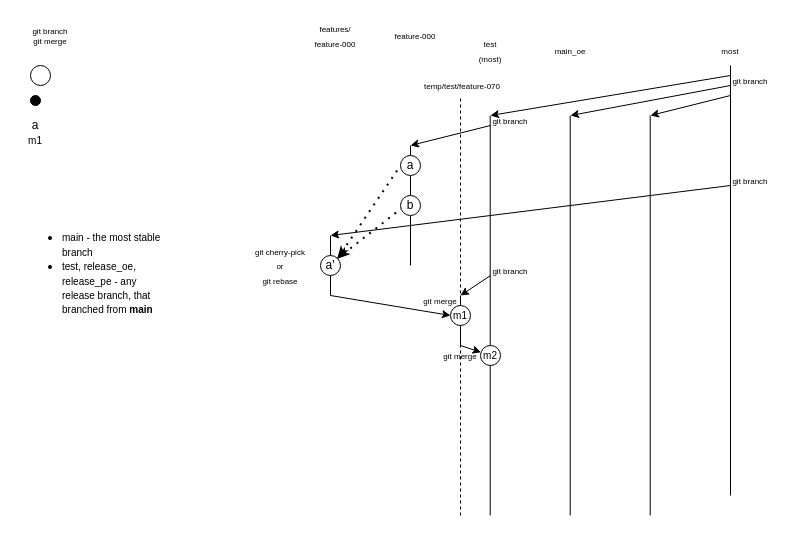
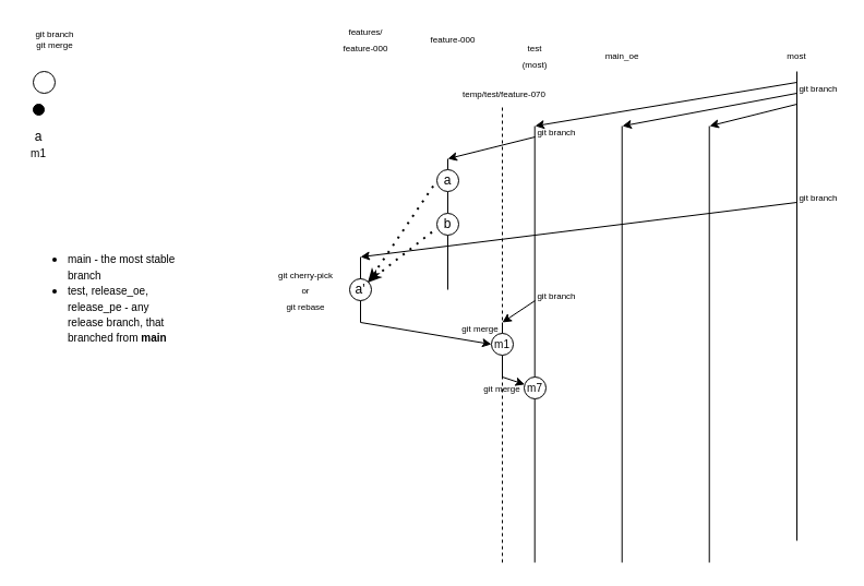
  <mxCell id="0" />
  <mxCell id="1" parent="0" />
  <mxCell id="2" value="" style="endArrow=none;dashed=1;html=1;rounded=0;" edge="1" parent="1"><mxGeometry width="50" height="50" relative="1" as="geometry"><mxPoint x="460" y="515" as="sourcePoint" /><mxPoint x="460" y="95" as="targetPoint" /></mxGeometry></mxCell>
  <mxCell id="3" value="" style="endArrow=none;html=1;rounded=0;" edge="1" parent="1"><mxGeometry width="50" height="50" relative="1" as="geometry"><mxPoint x="489.71" y="515" as="sourcePoint" /><mxPoint x="489.71" y="115" as="targetPoint" /></mxGeometry></mxCell>
  <mxCell id="4" value="" style="endArrow=none;html=1;rounded=0;" edge="1" parent="1"><mxGeometry width="50" height="50" relative="1" as="geometry"><mxPoint x="569.71" y="515" as="sourcePoint" /><mxPoint x="569.71" y="115" as="targetPoint" /></mxGeometry></mxCell>
  <mxCell id="5" value="" style="endArrow=none;html=1;rounded=0;" edge="1" parent="1"><mxGeometry width="50" height="50" relative="1" as="geometry"><mxPoint x="730" y="495" as="sourcePoint" /><mxPoint x="730" y="65" as="targetPoint" /></mxGeometry></mxCell>
  <mxCell id="6" value="&lt;font style=&quot;font-size: 8px;&quot;&gt;main_oe&lt;/font&gt;" style="text;html=1;align=center;verticalAlign=middle;whiteSpace=wrap;rounded=0;" vertex="1" parent="1"><mxGeometry x="540" y="35" width="60" height="30" as="geometry" /></mxCell>
  <mxCell id="7" value="&lt;font style=&quot;font-size: 8px;&quot;&gt;test&lt;/font&gt;&lt;div&gt;&lt;font style=&quot;font-size: 8px;&quot;&gt;(most)&lt;/font&gt;&lt;/div&gt;" style="text;html=1;align=center;verticalAlign=middle;whiteSpace=wrap;rounded=0;" vertex="1" parent="1"><mxGeometry x="460" y="35" width="60" height="30" as="geometry" /></mxCell>
  <mxCell id="8" value="" style="endArrow=classic;html=1;rounded=0;" edge="1" parent="1"><mxGeometry width="50" height="50" relative="1" as="geometry"><mxPoint x="730" y="85" as="sourcePoint" /><mxPoint x="570" y="115" as="targetPoint" /></mxGeometry></mxCell>
  <mxCell id="9" value="" style="endArrow=classic;html=1;rounded=0;" edge="1" parent="1"><mxGeometry width="50" height="50" relative="1" as="geometry"><mxPoint x="730" y="75" as="sourcePoint" /><mxPoint x="490" y="115" as="targetPoint" /></mxGeometry></mxCell>
  <mxCell id="10" value="&lt;div&gt;&lt;font style=&quot;font-size: 8px;&quot;&gt;most&lt;/font&gt;&lt;/div&gt;" style="text;html=1;align=center;verticalAlign=middle;whiteSpace=wrap;rounded=0;" vertex="1" parent="1"><mxGeometry x="700" y="35" width="60" height="30" as="geometry" /></mxCell>
  <mxCell id="11" value="" style="endArrow=none;html=1;rounded=0;" edge="1" parent="1"><mxGeometry width="50" height="50" relative="1" as="geometry"><mxPoint x="649.71" y="515" as="sourcePoint" /><mxPoint x="649.71" y="115" as="targetPoint" /></mxGeometry></mxCell>
  <mxCell id="12" value="" style="endArrow=classic;html=1;rounded=0;" edge="1" parent="1"><mxGeometry width="50" height="50" relative="1" as="geometry"><mxPoint x="730" y="95" as="sourcePoint" /><mxPoint x="650" y="115" as="targetPoint" /></mxGeometry></mxCell>
  <mxCell id="13" value="" style="endArrow=none;html=1;rounded=0;" edge="1" parent="1" source="17"><mxGeometry width="50" height="50" relative="1" as="geometry"><mxPoint x="410" y="525" as="sourcePoint" /><mxPoint x="410" y="145" as="targetPoint" /></mxGeometry></mxCell>
  <mxCell id="14" value="&lt;font style=&quot;font-size: 8px;&quot;&gt;feature-000&lt;/font&gt;" style="text;html=1;align=center;verticalAlign=middle;whiteSpace=wrap;rounded=0;" vertex="1" parent="1"><mxGeometry x="380" y="25" width="70" height="20" as="geometry" /></mxCell>
  <mxCell id="15" value="" style="endArrow=classic;html=1;rounded=0;" edge="1" parent="1"><mxGeometry width="50" height="50" relative="1" as="geometry"><mxPoint x="490" y="125" as="sourcePoint" /><mxPoint x="410" y="145" as="targetPoint" /></mxGeometry></mxCell>
  <mxCell id="16" value="" style="endArrow=none;html=1;rounded=0;" edge="1" parent="1" source="19" target="17"><mxGeometry width="50" height="50" relative="1" as="geometry"><mxPoint x="410" y="525" as="sourcePoint" /><mxPoint x="410" y="145" as="targetPoint" /></mxGeometry></mxCell>
  <mxCell id="17" value="" style="ellipse;whiteSpace=wrap;html=1;" vertex="1" parent="1"><mxGeometry x="400" y="155" width="20" height="20" as="geometry" /></mxCell>
  <mxCell id="18" value="" style="endArrow=none;html=1;rounded=0;" edge="1" parent="1" target="19"><mxGeometry width="50" height="50" relative="1" as="geometry"><mxPoint x="410" y="265" as="sourcePoint" /><mxPoint x="410" y="165" as="targetPoint" /></mxGeometry></mxCell>
  <mxCell id="19" value="" style="ellipse;whiteSpace=wrap;html=1;" vertex="1" parent="1"><mxGeometry x="400" y="195" width="20" height="20" as="geometry" /></mxCell>
  <mxCell id="20" value="" style="endArrow=none;html=1;rounded=0;exitX=0.5;exitY=0;exitDx=0;exitDy=0;" edge="1" parent="1"><mxGeometry width="50" height="50" relative="1" as="geometry"><mxPoint x="330" y="295" as="sourcePoint" /><mxPoint x="330" y="235" as="targetPoint" /></mxGeometry></mxCell>
  <mxCell id="21" value="&lt;font style=&quot;font-size: 8px;&quot;&gt;features/&lt;/font&gt;&lt;div&gt;&lt;font style=&quot;font-size: 8px;&quot;&gt;feature-000&lt;/font&gt;&lt;/div&gt;" style="text;html=1;align=center;verticalAlign=middle;whiteSpace=wrap;rounded=0;" vertex="1" parent="1"><mxGeometry x="310" y="20" width="50" height="30" as="geometry" /></mxCell>
  <mxCell id="22" value="" style="endArrow=classic;html=1;rounded=0;" edge="1" parent="1"><mxGeometry width="50" height="50" relative="1" as="geometry"><mxPoint x="730" y="185" as="sourcePoint" /><mxPoint x="330" y="235" as="targetPoint" /></mxGeometry></mxCell>
  <mxCell id="23" value="" style="endArrow=none;dashed=1;html=1;dashPattern=1 3;strokeWidth=2;rounded=0;startArrow=classicThin;startFill=1;entryX=0;entryY=0.5;entryDx=0;entryDy=0;exitX=1;exitY=0;exitDx=0;exitDy=0;" edge="1" parent="1" source="25" target="17"><mxGeometry width="50" height="50" relative="1" as="geometry"><mxPoint x="337.071" y="247.929" as="sourcePoint" /><mxPoint x="405" y="155" as="targetPoint" /></mxGeometry></mxCell>
  <mxCell id="24" value="" style="ellipse;whiteSpace=wrap;html=1;" vertex="1" parent="1"><mxGeometry x="30" y="65" width="20" height="20" as="geometry" /></mxCell>
  <mxCell id="25" value="" style="ellipse;whiteSpace=wrap;html=1;" vertex="1" parent="1"><mxGeometry x="320" y="255" width="20" height="20" as="geometry" /></mxCell>
  <mxCell id="26" value="" style="endArrow=none;dashed=1;html=1;dashPattern=1 3;strokeWidth=2;rounded=0;startArrow=classicThin;startFill=1;entryX=0.017;entryY=0.667;entryDx=0;entryDy=0;exitX=1;exitY=0;exitDx=0;exitDy=0;entryPerimeter=0;" edge="1" parent="1" source="25" target="19"><mxGeometry width="50" height="50" relative="1" as="geometry"><mxPoint x="337" y="285" as="sourcePoint" /><mxPoint x="400" y="202" as="targetPoint" /></mxGeometry></mxCell>
  <mxCell id="27" value="&lt;font style=&quot;font-size: 8px;&quot;&gt;git branch&lt;/font&gt;" style="text;html=1;align=center;verticalAlign=middle;whiteSpace=wrap;rounded=0;" vertex="1" parent="1"><mxGeometry x="30" y="25" width="40" height="10" as="geometry" /></mxCell>
  <mxCell id="28" value="&lt;font style=&quot;font-size: 8px;&quot;&gt;git branch&lt;/font&gt;" style="text;html=1;align=center;verticalAlign=middle;whiteSpace=wrap;rounded=0;rotation=0;" vertex="1" parent="1"><mxGeometry x="730" y="75" width="40" height="10" as="geometry" /></mxCell>
  <mxCell id="29" value="&lt;font style=&quot;font-size: 8px;&quot;&gt;git branch&lt;/font&gt;" style="text;html=1;align=center;verticalAlign=middle;whiteSpace=wrap;rounded=0;rotation=0;" vertex="1" parent="1"><mxGeometry x="490" y="115" width="40" height="10" as="geometry" /></mxCell>
  <mxCell id="30" value="&lt;font style=&quot;font-size: 8px;&quot;&gt;git branch&lt;/font&gt;" style="text;html=1;align=center;verticalAlign=middle;whiteSpace=wrap;rounded=0;rotation=0;" vertex="1" parent="1"><mxGeometry x="730" y="175" width="40" height="10" as="geometry" /></mxCell>
  <mxCell id="31" value="&lt;font style=&quot;font-size: 8px;&quot;&gt;git cherry-pick&lt;/font&gt;&lt;div&gt;&lt;span style=&quot;font-size: 8px;&quot;&gt;or&lt;br&gt;&lt;/span&gt;&lt;div&gt;&lt;font style=&quot;font-size: 8px;&quot;&gt;git rebase&lt;/font&gt;&lt;/div&gt;&lt;/div&gt;" style="text;html=1;align=center;verticalAlign=middle;whiteSpace=wrap;rounded=0;rotation=0;" vertex="1" parent="1"><mxGeometry x="235" y="240" width="90" height="50" as="geometry" /></mxCell>
  <mxCell id="32" value="" style="ellipse;whiteSpace=wrap;html=1;fillColor=#000000;" vertex="1" parent="1"><mxGeometry x="30" y="95" width="10" height="10" as="geometry" /></mxCell>
  <mxCell id="33" value="" style="endArrow=none;html=1;rounded=0;" edge="1" parent="1"><mxGeometry width="50" height="50" relative="1" as="geometry"><mxPoint x="330" y="305" as="sourcePoint" /><mxPoint x="330" y="305" as="targetPoint" /></mxGeometry></mxCell>
  <mxCell id="34" value="" style="endArrow=classic;html=1;rounded=0;entryX=0;entryY=0.5;entryDx=0;entryDy=0;" edge="1" parent="1" target="39"><mxGeometry width="50" height="50" relative="1" as="geometry"><mxPoint x="330" y="295" as="sourcePoint" /><mxPoint x="440" y="315" as="targetPoint" /></mxGeometry></mxCell>
  <mxCell id="35" value="" style="endArrow=none;html=1;rounded=0;" edge="1" parent="1" source="39"><mxGeometry width="50" height="50" relative="1" as="geometry"><mxPoint x="460" y="355" as="sourcePoint" /><mxPoint x="460" y="295" as="targetPoint" /></mxGeometry></mxCell>
  <mxCell id="36" value="" style="endArrow=classic;html=1;rounded=0;" edge="1" parent="1"><mxGeometry width="50" height="50" relative="1" as="geometry"><mxPoint x="490" y="275" as="sourcePoint" /><mxPoint x="460" y="295" as="targetPoint" /></mxGeometry></mxCell>
  <mxCell id="37" value="&lt;font style=&quot;font-size: 8px;&quot;&gt;git branch&lt;/font&gt;" style="text;html=1;align=center;verticalAlign=middle;whiteSpace=wrap;rounded=0;rotation=0;" vertex="1" parent="1"><mxGeometry x="490" y="265" width="40" height="10" as="geometry" /></mxCell>
  <mxCell id="38" value="" style="endArrow=none;html=1;rounded=0;" edge="1" parent="1" target="39"><mxGeometry width="50" height="50" relative="1" as="geometry"><mxPoint x="460" y="345" as="sourcePoint" /><mxPoint x="460" y="295" as="targetPoint" /></mxGeometry></mxCell>
  <mxCell id="39" value="" style="ellipse;whiteSpace=wrap;html=1;" vertex="1" parent="1"><mxGeometry x="450" y="305" width="20" height="20" as="geometry" /></mxCell>
  <mxCell id="40" value="&lt;font style=&quot;font-size: 8px;&quot;&gt;git merge&lt;/font&gt;" style="text;html=1;align=center;verticalAlign=middle;whiteSpace=wrap;rounded=0;rotation=0;" vertex="1" parent="1"><mxGeometry x="30" y="35" width="40" height="10" as="geometry" /></mxCell>
  <mxCell id="41" value="&lt;font style=&quot;font-size: 8px;&quot;&gt;git merge&lt;/font&gt;" style="text;html=1;align=center;verticalAlign=middle;whiteSpace=wrap;rounded=0;rotation=0;" vertex="1" parent="1"><mxGeometry x="420" y="295" width="40" height="10" as="geometry" /></mxCell>
  <mxCell id="42" value="" style="endArrow=classic;html=1;rounded=0;" edge="1" parent="1" source="44"><mxGeometry width="50" height="50" relative="1" as="geometry"><mxPoint x="460" y="345" as="sourcePoint" /><mxPoint x="490" y="355" as="targetPoint" /></mxGeometry></mxCell>
  <mxCell id="43" value="" style="endArrow=classic;html=1;rounded=0;" edge="1" parent="1" target="44"><mxGeometry width="50" height="50" relative="1" as="geometry"><mxPoint x="460" y="345" as="sourcePoint" /><mxPoint x="490" y="355" as="targetPoint" /></mxGeometry></mxCell>
  <mxCell id="44" value="" style="ellipse;whiteSpace=wrap;html=1;" vertex="1" parent="1"><mxGeometry x="480" y="345" width="20" height="20" as="geometry" /></mxCell>
  <mxCell id="45" value="&lt;font style=&quot;font-size: 8px;&quot;&gt;git merge&lt;/font&gt;" style="text;html=1;align=center;verticalAlign=middle;whiteSpace=wrap;rounded=0;rotation=0;" vertex="1" parent="1"><mxGeometry x="440" y="350" width="40" height="10" as="geometry" /></mxCell>
  <mxCell id="46" value="&lt;font style=&quot;font-size: 8px;&quot;&gt;temp/test/feature-070&lt;/font&gt;" style="text;html=1;align=center;verticalAlign=middle;whiteSpace=wrap;rounded=0;" vertex="1" parent="1"><mxGeometry x="420" y="75" width="84" height="20" as="geometry" /></mxCell>
  <mxCell id="47" value="a" style="text;html=1;align=center;verticalAlign=middle;whiteSpace=wrap;rounded=0;" vertex="1" parent="1"><mxGeometry x="405" y="160" width="10" height="10" as="geometry" /></mxCell>
  <mxCell id="48" value="a" style="text;html=1;align=center;verticalAlign=middle;whiteSpace=wrap;rounded=0;" vertex="1" parent="1"><mxGeometry x="30" y="120" width="10" height="10" as="geometry" /></mxCell>
  <mxCell id="49" value="b" style="text;html=1;align=center;verticalAlign=middle;whiteSpace=wrap;rounded=0;" vertex="1" parent="1"><mxGeometry x="405" y="200" width="10" height="10" as="geometry" /></mxCell>
  <mxCell id="50" value="a'" style="text;html=1;align=center;verticalAlign=middle;whiteSpace=wrap;rounded=0;" vertex="1" parent="1"><mxGeometry x="325" y="260" width="10" height="10" as="geometry" /></mxCell>
  <mxCell id="51" value="&lt;font style=&quot;font-size: 10px;&quot;&gt;m1&lt;/font&gt;" style="text;html=1;align=center;verticalAlign=middle;whiteSpace=wrap;rounded=0;" vertex="1" parent="1"><mxGeometry x="455" y="310" width="10" height="10" as="geometry" /></mxCell>
  <mxCell id="52" value="&lt;font style=&quot;font-size: 10px;&quot;&gt;m1&lt;/font&gt;" style="text;html=1;align=center;verticalAlign=middle;whiteSpace=wrap;rounded=0;" vertex="1" parent="1"><mxGeometry x="30" y="135" width="10" height="10" as="geometry" /></mxCell>
- <mxCell id="53" value="&lt;font style=&quot;font-size: 10px;&quot;&gt;m2&lt;/font&gt;" style="text;html=1;align=center;verticalAlign=middle;whiteSpace=wrap;rounded=0;" vertex="1" parent="1"><mxGeometry x="485" y="350" width="10" height="10" as="geometry" /></mxCell>
+ <mxCell id="53" value="&lt;font style=&quot;font-size: 10px;&quot;&gt;m7&lt;/font&gt;" style="text;html=1;align=center;verticalAlign=middle;whiteSpace=wrap;rounded=0;" vertex="1" parent="1"><mxGeometry x="485" y="350" width="10" height="10" as="geometry" /></mxCell>
  <mxCell id="54" value="&lt;ul&gt;&lt;li&gt;&lt;font style=&quot;font-size: 10px;&quot;&gt;main - the most stable branch&lt;/font&gt;&lt;/li&gt;&lt;li&gt;&lt;font style=&quot;font-size: 10px;&quot;&gt;test, release_oe, release_pe - any release branch, that branched from &lt;b&gt;main&lt;/b&gt;&lt;/font&gt;&lt;/li&gt;&lt;/ul&gt;" style="text;html=1;align=left;verticalAlign=middle;whiteSpace=wrap;rounded=0;" vertex="1" parent="1"><mxGeometry x="20" y="175" width="150" height="195" as="geometry" /></mxCell>
